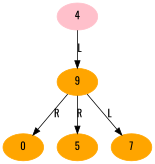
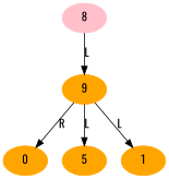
  digraph {
    fontname=Oswald
    node [color=orange fontname=Oswald style=filled]
    edge [fontname=Oswald]
-   n1 [color=pink label=4]
+   n1 [color=pink label=8]
    n2 [label=9]
    n3 [label=0]
    n4 [label=5]
-   n5 [label=7]
+   n5 [label=1]
    n1 -> n2 [label=L]
    n2 -> n3 [label=R]
-   n2 -> n4 [label=R]
+   n2 -> n4 [label=L]
    n2 -> n5 [label=L]
  }
